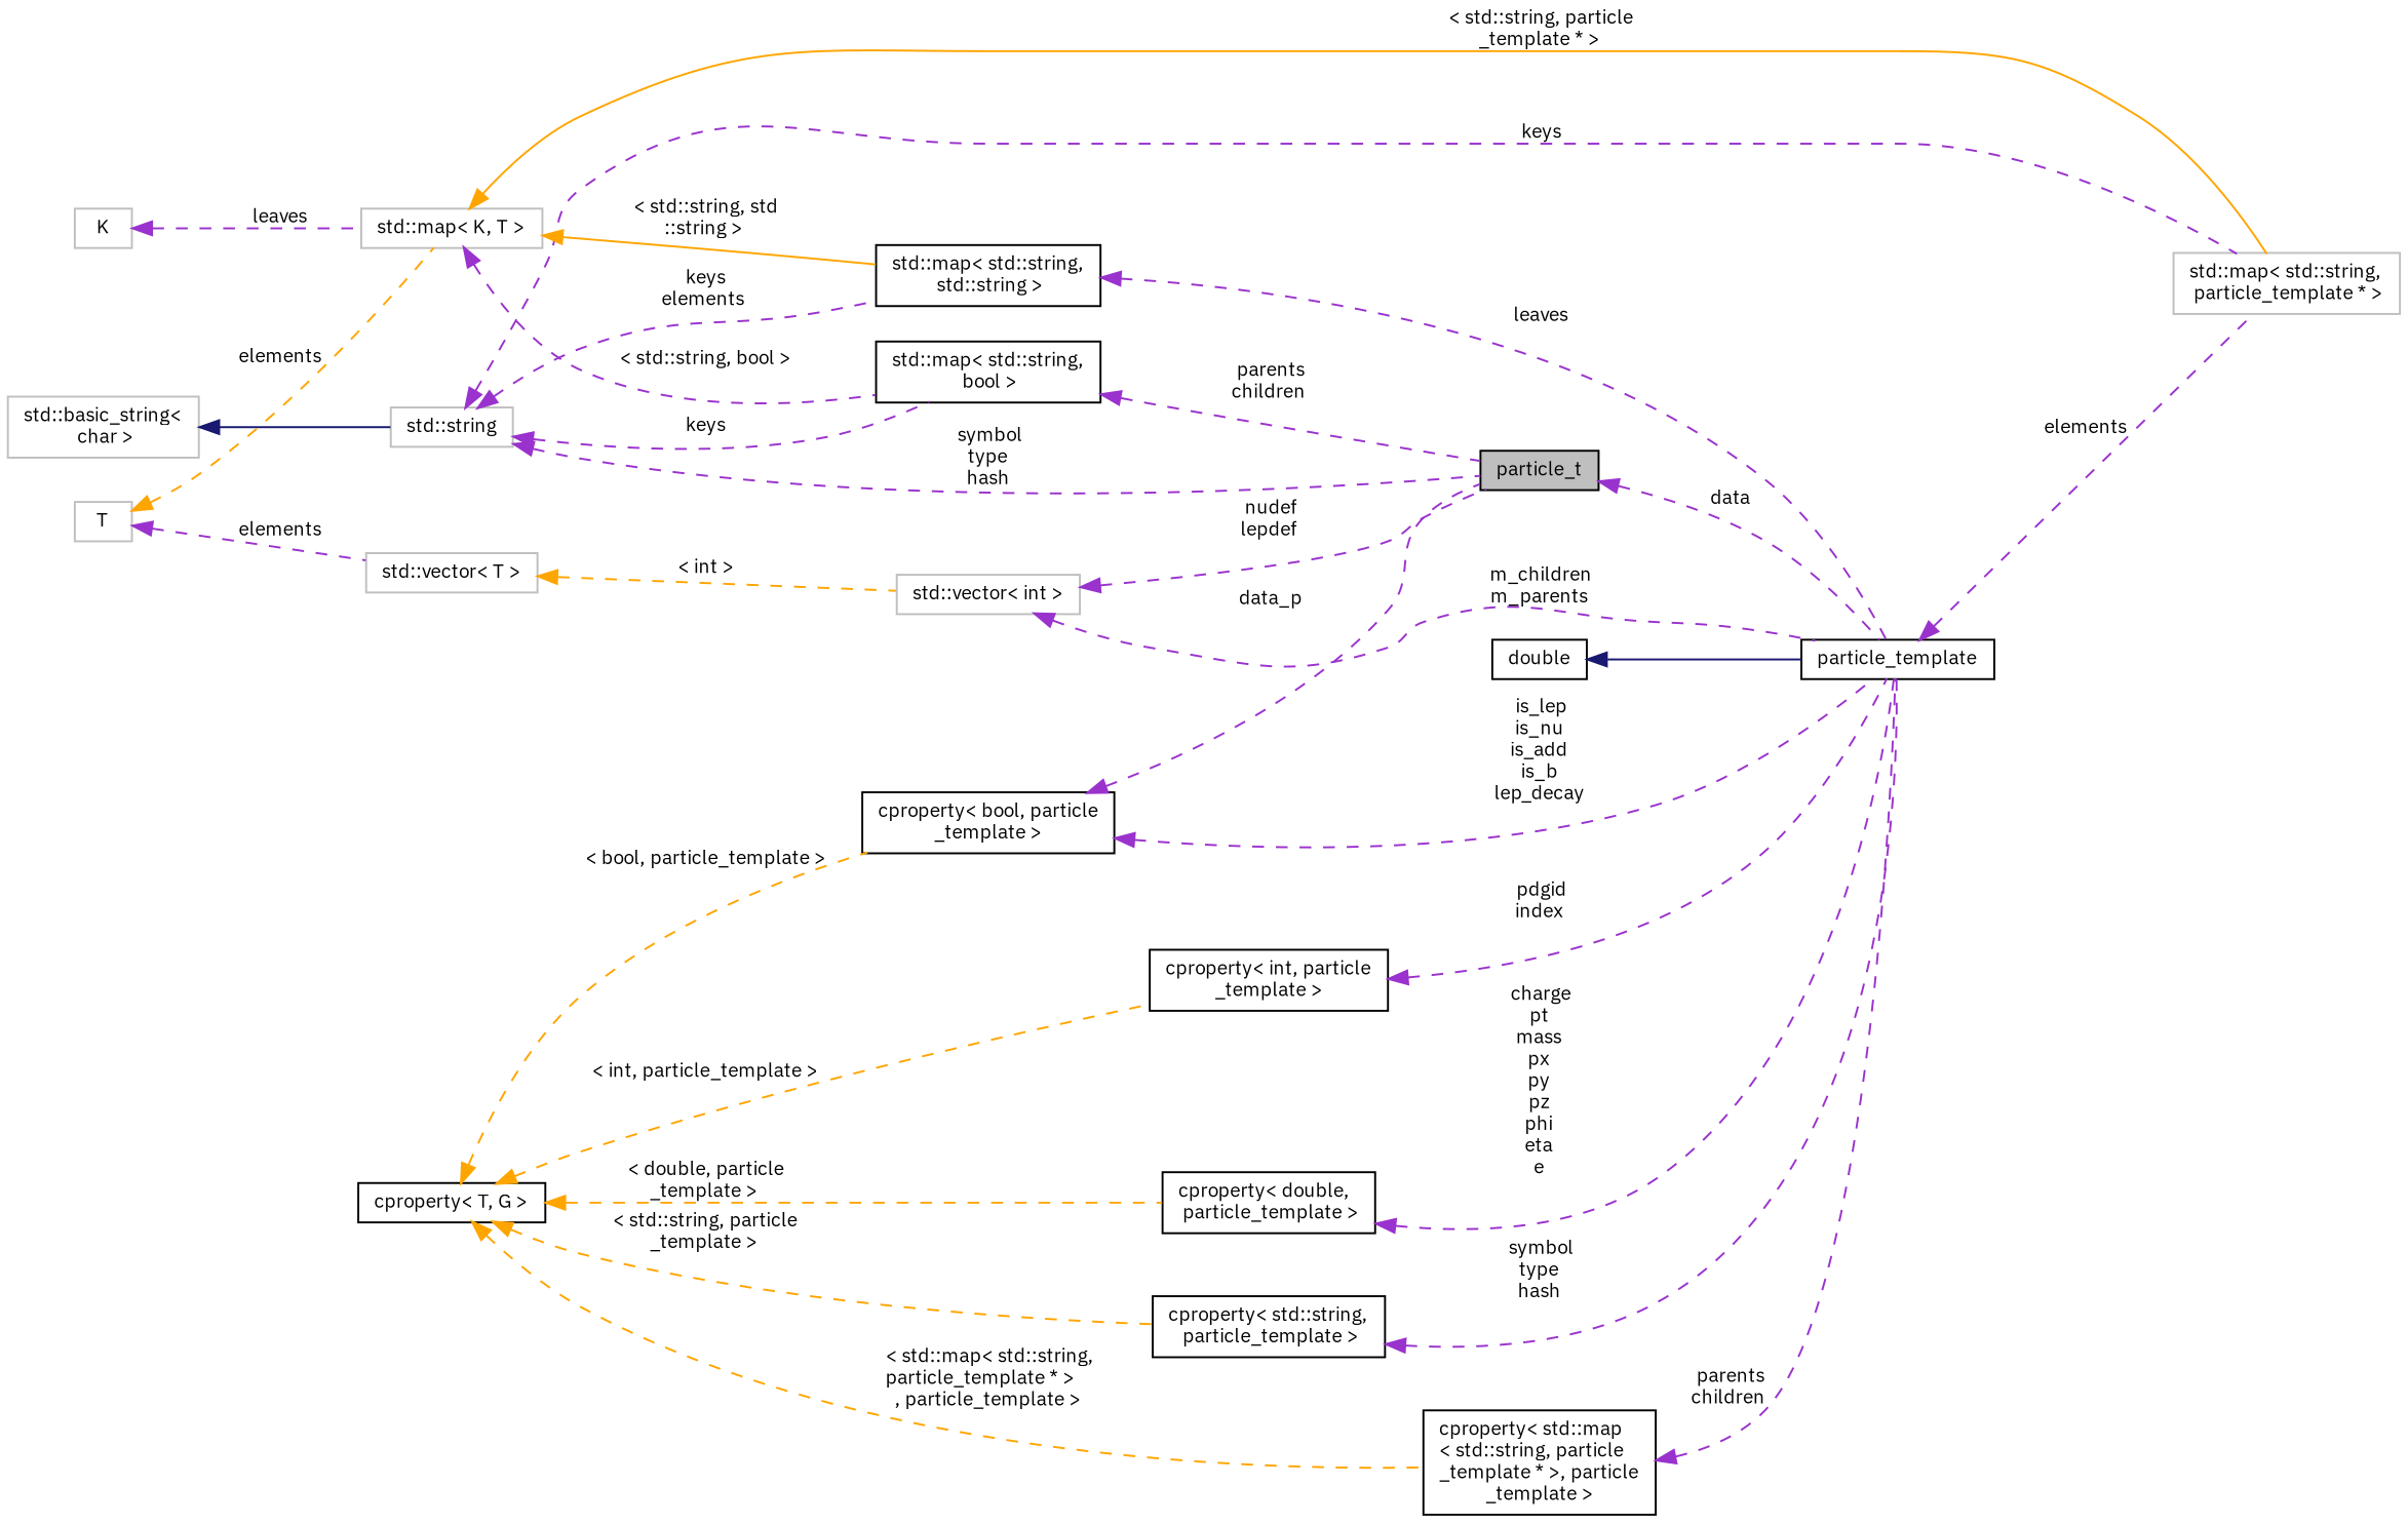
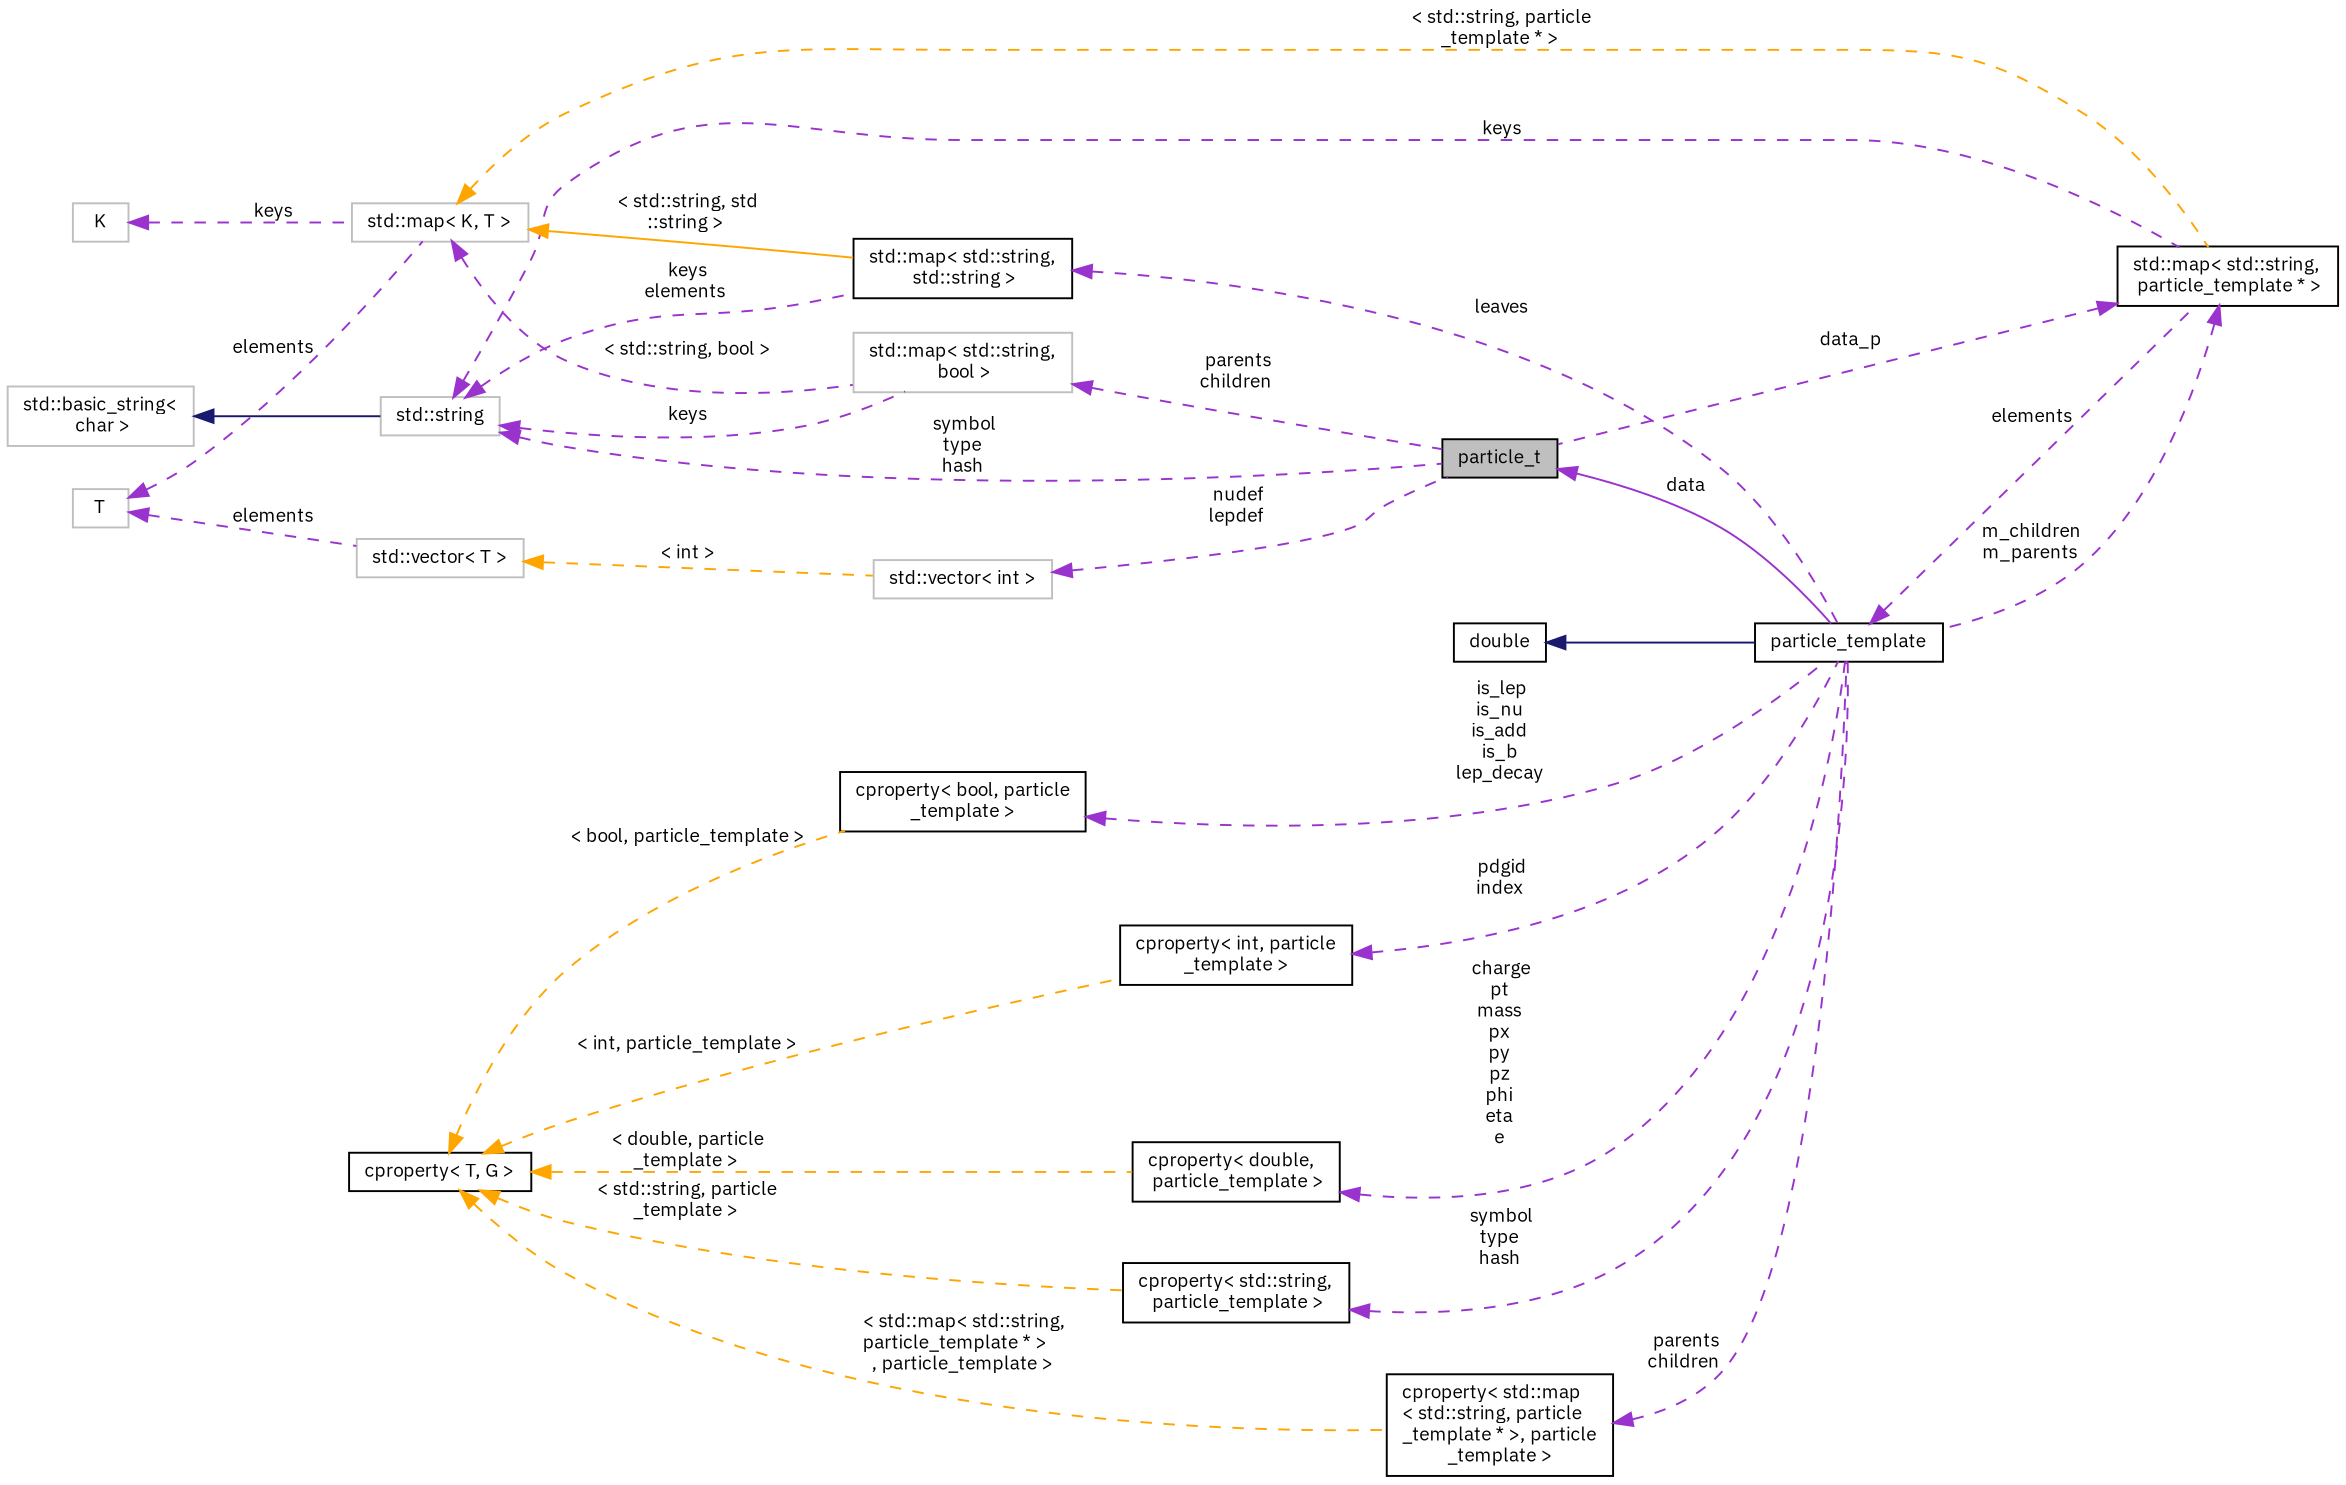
  digraph {
    fontname="IBM Plex Sans"
    rankdir=LR
    node [color=black fillcolor=white fontname="IBM Plex Sans" fontsize=10 shape=record style=filled]
    edge [color=darkorchid3 dir=back fontname="IBM Plex Sans" fontsize=10 labelfontname=Helvetica labelfontsize=10 style=dashed]
    n1 [fillcolor=grey75 fontcolor=black height=0.2 label=particle_t width=0.4]
    n2 [height=0.2 label=particle_template width=0.4]
-   n3 [color=grey75 height=0.2 label="std::map\< std::string,\l particle_template * \>" width=0.4]
+   n3 [height=0.2 label="std::map\< std::string,\l particle_template * \>" width=0.4]
    n4 [color=grey75 height=0.2 label="std::string" width=0.4]
    n5 [height=0.2 label="std::map\< std::string,\l std::string \>" width=0.4]
-   n6 [height=0.2 label="std::map\< std::string,\l bool \>" width=0.4]
+   n6 [color=grey75 height=0.2 label="std::map\< std::string,\l bool \>" width=0.4]
    n7 [color=grey75 height=0.2 label="std::basic_string\<\l char \>" width=0.4]
    n8 [height=0.2 label=double width=0.4]
    n9 [height=0.2 label="cproperty\< int, particle\l_template \>" width=0.4]
    n10 [height=0.2 label="cproperty\< T, G \>" width=0.4]
    n11 [height=0.2 label="cproperty\< bool, particle\l_template \>" width=0.4]
    n12 [height=0.2 label="cproperty\< double,\l particle_template \>" width=0.4]
    n13 [height=0.2 label="cproperty\< std::string,\l particle_template \>" width=0.4]
    n14 [height=0.2 label="cproperty\< std::map\l\< std::string, particle\l_template * \>, particle\l_template \>" width=0.4]
    n15 [color=grey75 height=0.2 label="std::map\< K, T \>" width=0.4]
    n16 [color=grey75 height=0.2 label=K width=0.4]
    n17 [color=grey75 height=0.2 label=T width=0.4]
    n18 [color=grey75 height=0.2 label="std::vector\< T \>" width=0.4]
    n19 [color=grey75 height=0.2 label="std::vector\< int \>" width=0.4]
-   n1 -> n2 [label=" data"]
+   n1 -> n2 [label=" data" style=solid]
    n2 -> n3 [label=" elements"]
-   n11 -> n1 [label=" data_p"]
-   n19 -> n2 [label=" m_children\nm_parents"]
+   n3 -> n1 [label=" data_p"]
+   n3 -> n2 [label=" m_children\nm_parents"]
    n4 -> n1 [label=" symbol\ntype\nhash"]
    n4 -> n3 [label=" keys"]
    n4 -> n5 [label=" keys\nelements"]
    n4 -> n6 [label=" keys"]
    n5 -> n2 [label=" leaves"]
    n6 -> n1 [label=" parents\nchildren"]
    n7 -> n4 [color=midnightblue style=solid]
    n8 -> n2 [color=midnightblue style=solid]
    n9 -> n2 [label=" pdgid\nindex"]
    n10 -> n9 [color=orange label=" \< int, particle_template \>"]
    n10 -> n11 [color=orange label=" \< bool, particle_template \>"]
    n10 -> n12 [color=orange label=" \< double, particle\l_template \>"]
    n10 -> n13 [color=orange label=" \< std::string, particle\l_template \>"]
    n10 -> n14 [color=orange label=" \< std::map\< std::string,\l particle_template * \>\l, particle_template \>"]
    n11 -> n2 [label=" is_lep\nis_nu\nis_add\nis_b\nlep_decay"]
    n12 -> n2 [label=" charge\npt\nmass\npx\npy\npz\nphi\neta\ne"]
    n13 -> n2 [label=" symbol\ntype\nhash"]
    n14 -> n2 [label=" parents\nchildren"]
-   n15 -> n3 [color=orange label=" \< std::string, particle\l_template * \>" style=solid]
+   n15 -> n3 [color=orange label=" \< std::string, particle\l_template * \>"]
    n15 -> n5 [color=orange label=" \< std::string, std\l::string \>" style=solid]
    n15 -> n6 [label=" \< std::string, bool \>"]
-   n16 -> n15 [label=" leaves"]
-   n17 -> n15 [color=orange label=" elements"]
+   n16 -> n15 [label=" keys"]
+   n17 -> n15 [label=" elements"]
    n17 -> n18 [label=" elements"]
    n18 -> n19 [color=orange label=" \< int \>"]
    n19 -> n1 [label=" nudef\nlepdef"]
  }
